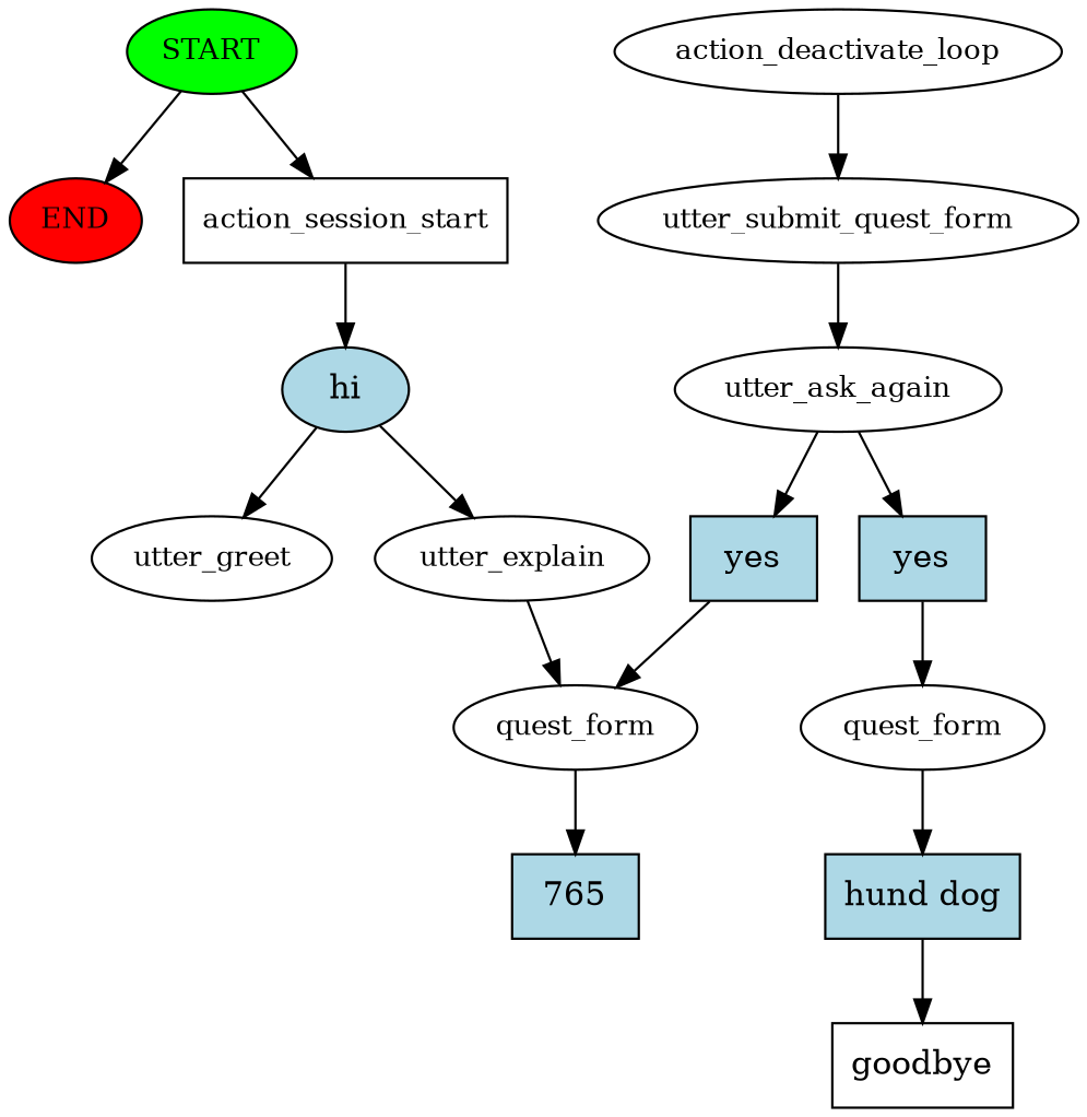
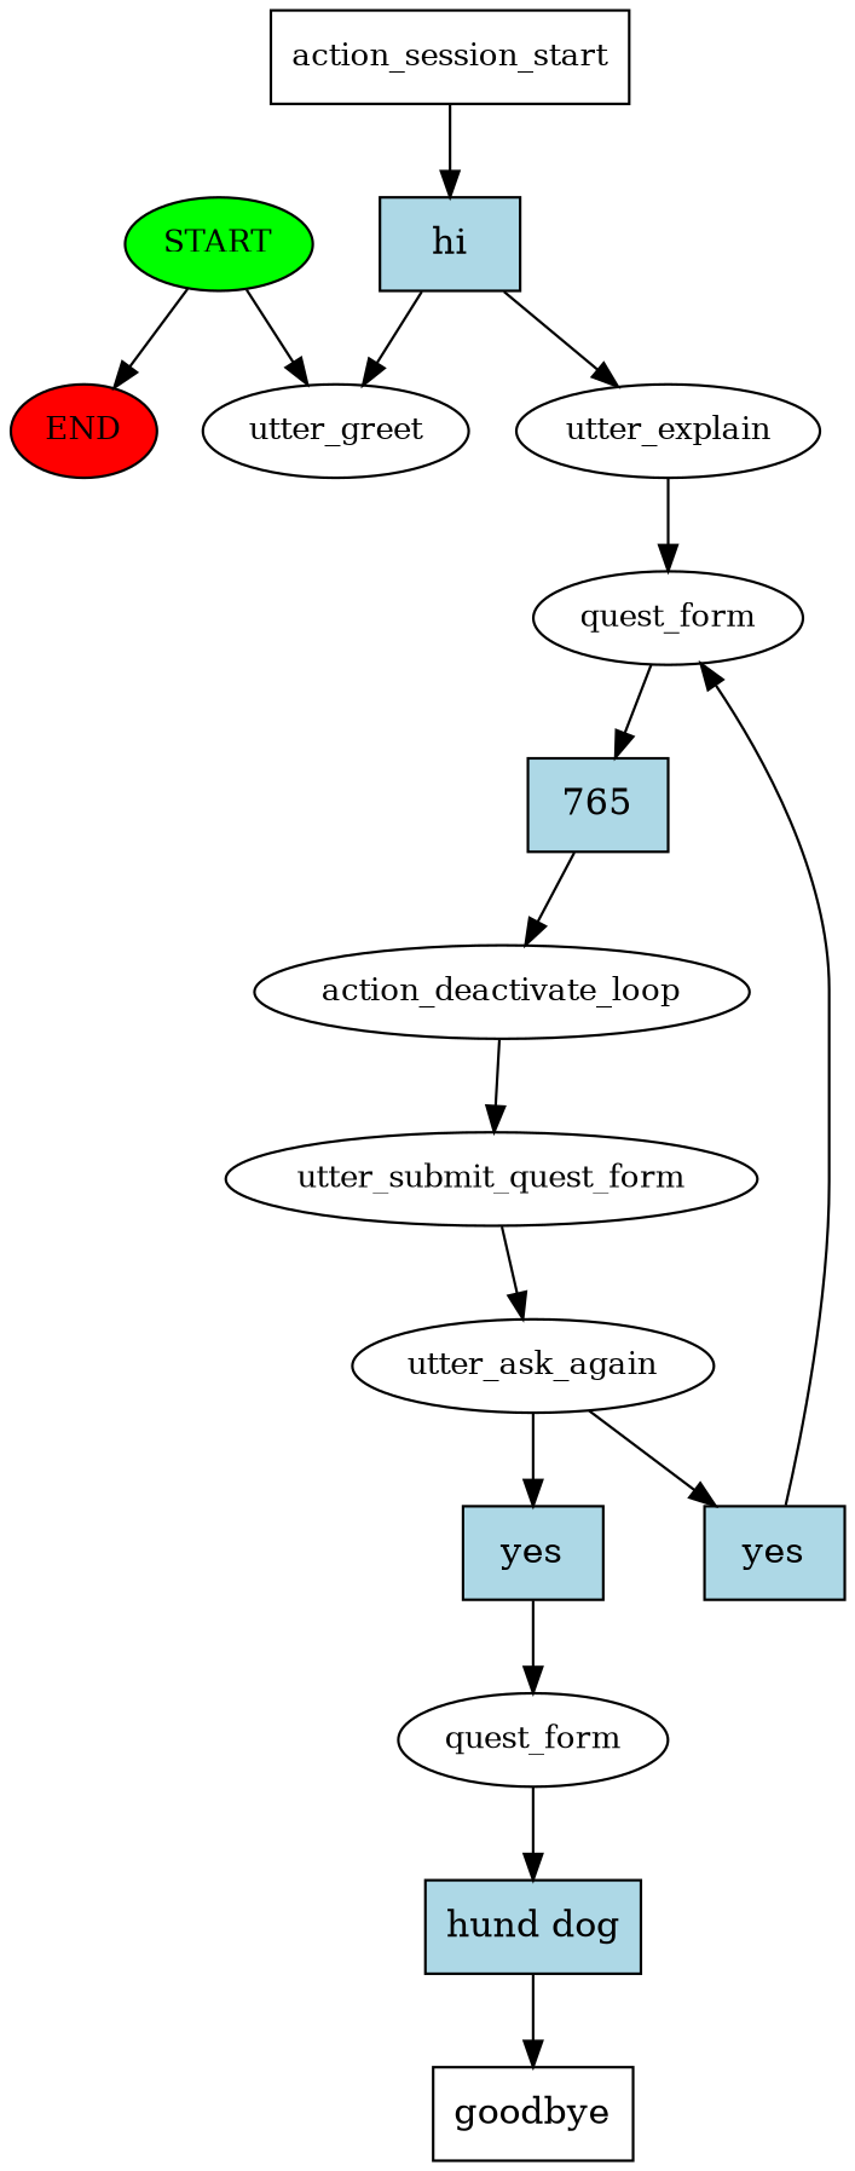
  digraph {
    node [fontsize=12]
    n1 [fillcolor=green label=START style=filled]
    n2 [fillcolor=red label=END style=filled]
    n3 [label=action_session_start shape=box]
-   n4 [fillcolor=lightblue label=hi shape=ellipse style=filled fontsize=""]
+   n4 [fillcolor=lightblue label=hi shape=rect style=filled fontsize=""]
    n5 [label=utter_greet]
    n6 [label=utter_explain]
    n7 [label=quest_form]
    n8 [fillcolor=lightblue label=765 shape=rect style=filled fontsize=""]
    n9 [label=action_deactivate_loop]
    n10 [label=utter_submit_quest_form]
    n11 [label=utter_ask_again]
    n12 [fillcolor=lightblue label=yes shape=rect style=filled fontsize=""]
    n13 [fillcolor=lightblue label=yes shape=rect style=filled fontsize=""]
    n14 [label=quest_form]
    n15 [fillcolor=lightblue label="hund dog" shape=rect style=filled fontsize=""]
    n16 [label=goodbye shape=rect fontsize=""]
    n1 -> n2
-   n1 -> n3
+   n1 -> n5
    n3 -> n4
    n4 -> n5
    n4 -> n6
    n6 -> n7
    n7 -> n8
+   n8 -> n9
    n9 -> n10
    n10 -> n11
    n11 -> n12
    n11 -> n13
    n12 -> n7
    n13 -> n14
    n14 -> n15
    n15 -> n16
  }
